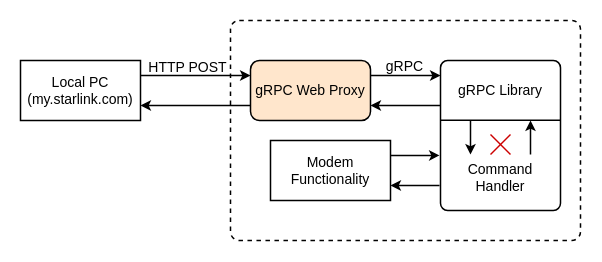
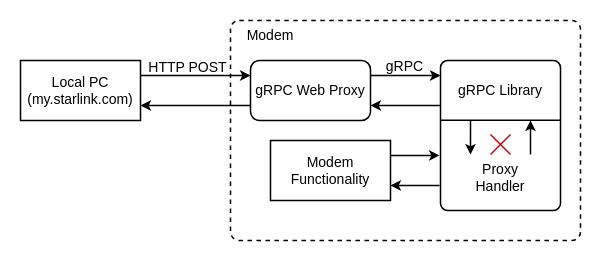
  <mxCell id="0" />
  <mxCell id="1" parent="0" />
  <mxCell id="2" value="" style="rounded=1;whiteSpace=wrap;html=1;sketch=0;container=1;recursiveResize=0;arcSize=4;dashed=1;fontSize=14;strokeWidth=1.5;" vertex="1" parent="1"><mxGeometry x="230" y="20" width="350" height="220" as="geometry" /></mxCell>
  <mxCell id="3" style="edgeStyle=orthogonalEdgeStyle;rounded=0;orthogonalLoop=1;jettySize=auto;html=1;exitX=1;exitY=0.25;exitDx=0;exitDy=0;entryX=0;entryY=0;entryDx=0;entryDy=0;strokeWidth=1.5;fontFamily=Helvetica;fontSize=14;endArrow=classic;endFill=1;" edge="1" parent="2" source="5" target="10"><mxGeometry relative="1" as="geometry"><Array as="points"><mxPoint x="190" y="55" /><mxPoint x="190" y="55" /></Array></mxGeometry></mxCell>
  <mxCell id="4" value="gRPC" style="edgeLabel;html=1;align=center;verticalAlign=middle;resizable=0;points=[];fontSize=14;fontFamily=Helvetica;labelBackgroundColor=none;" vertex="1" connectable="0" parent="3"><mxGeometry x="-0.008" relative="1" as="geometry"><mxPoint x="-2" y="-10" as="offset" /></mxGeometry></mxCell>
- <mxCell id="5" value="gRPC Web Proxy" style="rounded=1;whiteSpace=wrap;html=1;sketch=0;fontSize=14;strokeWidth=1.5;fillColor=#ffe6cc;" vertex="1" parent="2"><mxGeometry x="20" y="40" width="120" height="60" as="geometry" /></mxCell>
+ <mxCell id="5" value="gRPC Web Proxy" style="rounded=1;whiteSpace=wrap;html=1;sketch=0;fontSize=14;strokeWidth=1.5;" vertex="1" parent="2"><mxGeometry x="20" y="40" width="120" height="60" as="geometry" /></mxCell>
+ <mxCell id="6" value="Modem" style="text;html=1;strokeColor=none;fillColor=none;align=center;verticalAlign=middle;whiteSpace=wrap;rounded=0;dashed=1;sketch=0;fontSize=14;strokeWidth=1.5;" vertex="1" parent="2"><mxGeometry x="10" width="60" height="30" as="geometry" /></mxCell>
  <mxCell id="7" style="edgeStyle=orthogonalEdgeStyle;rounded=0;orthogonalLoop=1;jettySize=auto;html=1;exitX=0;exitY=1;exitDx=0;exitDy=0;entryX=1;entryY=0.75;entryDx=0;entryDy=0;strokeWidth=1.5;fontFamily=Helvetica;fontSize=14;endArrow=classic;endFill=1;" edge="1" parent="2" source="10" target="5"><mxGeometry relative="1" as="geometry"><Array as="points"><mxPoint x="180" y="85" /><mxPoint x="180" y="85" /></Array></mxGeometry></mxCell>
  <mxCell id="8" value="" style="group" vertex="1" connectable="0" parent="2"><mxGeometry x="210" y="40" width="120" height="150" as="geometry" /></mxCell>
- <mxCell id="9" value="&lt;br&gt;&lt;br&gt;&lt;br&gt;&lt;br&gt;&lt;br&gt;Command&lt;br&gt;Handler" style="rounded=1;whiteSpace=wrap;html=1;fontSize=14;strokeWidth=1.5;arcSize=6;" vertex="1" parent="8"><mxGeometry width="120" height="150" as="geometry" /></mxCell>
+ <mxCell id="9" value="&lt;br&gt;&lt;br&gt;&lt;br&gt;&lt;br&gt;&lt;br&gt;Proxy&lt;br&gt;Handler" style="rounded=1;whiteSpace=wrap;html=1;fontSize=14;strokeWidth=1.5;arcSize=6;" vertex="1" parent="8"><mxGeometry width="120" height="150" as="geometry" /></mxCell>
  <mxCell id="10" value="gRPC Library" style="text;html=1;strokeColor=none;fillColor=none;align=center;verticalAlign=middle;whiteSpace=wrap;rounded=0;dashed=1;sketch=0;strokeWidth=1.5;fontFamily=Helvetica;fontSize=14;" vertex="1" parent="8"><mxGeometry y="15" width="120" height="30" as="geometry" /></mxCell>
  <mxCell id="11" value="" style="endArrow=none;html=1;rounded=0;fontFamily=FoundrySterling-Book;fontSize=14;exitX=-0.001;exitY=0.399;exitDx=0;exitDy=0;exitPerimeter=0;entryX=0.999;entryY=0.399;entryDx=0;entryDy=0;entryPerimeter=0;strokeWidth=1.5;" edge="1" parent="8" source="9" target="9"><mxGeometry width="50" height="50" relative="1" as="geometry"><mxPoint x="180" y="90" as="sourcePoint" /><mxPoint x="230" y="40" as="targetPoint" /></mxGeometry></mxCell>
  <mxCell id="12" value="" style="endArrow=classic;html=1;rounded=0;strokeWidth=1.5;fontFamily=Helvetica;fontSize=14;" edge="1" parent="8"><mxGeometry width="50" height="50" relative="1" as="geometry"><mxPoint x="90" y="94" as="sourcePoint" /><mxPoint x="90" y="60" as="targetPoint" /></mxGeometry></mxCell>
  <mxCell id="13" value="" style="endArrow=classic;html=1;rounded=0;strokeWidth=1.5;fontFamily=Helvetica;fontSize=14;" edge="1" parent="8"><mxGeometry width="50" height="50" relative="1" as="geometry"><mxPoint x="30" y="60" as="sourcePoint" /><mxPoint x="30" y="94" as="targetPoint" /></mxGeometry></mxCell>
  <mxCell id="14" value="" style="group" vertex="1" connectable="0" parent="8"><mxGeometry x="50" y="74" width="20" height="20" as="geometry" /></mxCell>
  <mxCell id="15" value="" style="endArrow=none;html=1;rounded=0;strokeWidth=1.5;fontFamily=Helvetica;fontSize=14;strokeColor=#CC0000;" edge="1" parent="14"><mxGeometry width="50" height="50" relative="1" as="geometry"><mxPoint as="sourcePoint" /><mxPoint x="20" y="20" as="targetPoint" /></mxGeometry></mxCell>
  <mxCell id="16" value="" style="endArrow=none;html=1;rounded=0;strokeWidth=1.5;fontFamily=Helvetica;fontSize=14;strokeColor=#CC0000;" edge="1" parent="14"><mxGeometry width="50" height="50" relative="1" as="geometry"><mxPoint y="20" as="sourcePoint" /><mxPoint x="20" as="targetPoint" /></mxGeometry></mxCell>
  <mxCell id="17" style="edgeStyle=orthogonalEdgeStyle;rounded=0;orthogonalLoop=1;jettySize=auto;html=1;exitX=1;exitY=0.25;exitDx=0;exitDy=0;entryX=-0.008;entryY=0.633;entryDx=0;entryDy=0;entryPerimeter=0;strokeColor=#000000;strokeWidth=1.5;fontFamily=Helvetica;fontSize=14;endArrow=classic;endFill=1;" edge="1" parent="2" source="18" target="9"><mxGeometry relative="1" as="geometry" /></mxCell>
  <mxCell id="18" value="Modem Functionality" style="whiteSpace=wrap;html=1;labelBackgroundColor=none;sketch=0;strokeWidth=1.5;fontFamily=Helvetica;fontSize=14;rounded=0;" vertex="1" parent="2"><mxGeometry x="40" y="120" width="120" height="60" as="geometry" /></mxCell>
  <mxCell id="19" style="edgeStyle=orthogonalEdgeStyle;rounded=0;orthogonalLoop=1;jettySize=auto;html=1;exitX=-0.008;exitY=0.833;exitDx=0;exitDy=0;entryX=1;entryY=0.75;entryDx=0;entryDy=0;strokeColor=#000000;strokeWidth=1.5;fontFamily=Helvetica;fontSize=14;endArrow=classic;endFill=1;exitPerimeter=0;" edge="1" parent="2" source="9" target="18"><mxGeometry relative="1" as="geometry" /></mxCell>
  <mxCell id="20" style="edgeStyle=orthogonalEdgeStyle;rounded=0;orthogonalLoop=1;jettySize=auto;html=1;exitX=1;exitY=0.25;exitDx=0;exitDy=0;entryX=0;entryY=0.25;entryDx=0;entryDy=0;fontFamily=FoundrySterling-Book;fontSize=14;endArrow=classic;endFill=1;strokeWidth=1.5;" edge="1" parent="1" source="22" target="5"><mxGeometry relative="1" as="geometry" /></mxCell>
  <mxCell id="21" value="HTTP POST" style="edgeLabel;html=1;align=center;verticalAlign=middle;resizable=0;points=[];fontSize=14;fontFamily=Helvetica;labelBackgroundColor=none;" vertex="1" connectable="0" parent="20"><mxGeometry x="-0.366" relative="1" as="geometry"><mxPoint x="11" y="-9" as="offset" /></mxGeometry></mxCell>
  <mxCell id="22" value="Local PC&lt;br style=&quot;font-size: 14px;&quot;&gt;(my.starlink.com)" style="whiteSpace=wrap;html=1;fontSize=14;strokeWidth=1.5;rounded=0;" vertex="1" parent="1"><mxGeometry x="20" y="60" width="120" height="60" as="geometry" /></mxCell>
  <mxCell id="23" style="edgeStyle=orthogonalEdgeStyle;rounded=0;orthogonalLoop=1;jettySize=auto;html=1;exitX=0;exitY=0.75;exitDx=0;exitDy=0;entryX=1;entryY=0.75;entryDx=0;entryDy=0;fontFamily=FoundrySterling-Book;fontSize=14;endArrow=classic;endFill=1;strokeWidth=1.5;" edge="1" parent="1" source="5" target="22"><mxGeometry relative="1" as="geometry" /></mxCell>
